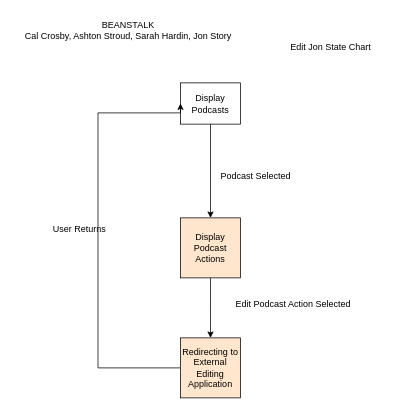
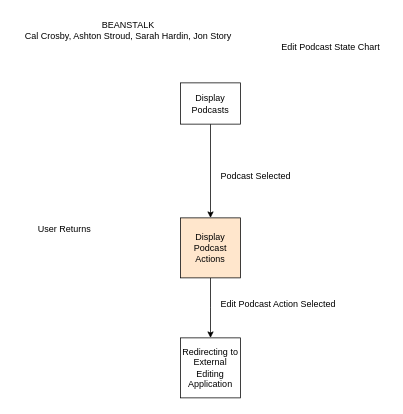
  <mxCell id="0" />
  <mxCell id="1" parent="0" />
  <mxCell id="2" style="edgeStyle=orthogonalEdgeStyle;rounded=0;orthogonalLoop=1;jettySize=auto;html=1;" parent="1" source="3" edge="1"><mxGeometry relative="1" as="geometry"><mxPoint x="280" y="290" as="targetPoint" /></mxGeometry></mxCell>
  <mxCell id="3" value="Display Podcasts" style="whiteSpace=wrap;html=1;aspect=fixed;" parent="1" vertex="1"><mxGeometry x="240" y="110" width="80" height="55" as="geometry" /></mxCell>
  <mxCell id="4" value="Podcast Selected" style="text;html=1;align=center;verticalAlign=middle;resizable=0;points=[];autosize=1;strokeColor=none;fillColor=none;" parent="1" vertex="1"><mxGeometry x="280" y="220" width="120" height="30" as="geometry" /></mxCell>
  <mxCell id="5" style="edgeStyle=orthogonalEdgeStyle;rounded=0;orthogonalLoop=1;jettySize=auto;html=1;" parent="1" source="6" edge="1"><mxGeometry relative="1" as="geometry"><mxPoint x="280" y="450" as="targetPoint" /></mxGeometry></mxCell>
  <mxCell id="6" value="Display Podcast Actions" style="whiteSpace=wrap;html=1;aspect=fixed;fillColor=#ffe6cc;" parent="1" vertex="1"><mxGeometry x="240" y="290" width="80" height="80" as="geometry" /></mxCell>
- <mxCell id="7" value="Edit Podcast Action Selected" style="text;html=1;align=center;verticalAlign=middle;resizable=0;points=[];autosize=1;strokeColor=none;fillColor=none;" parent="1" vertex="1"><mxGeometry x="300" y="390" width="180" height="30" as="geometry" /></mxCell>
- <mxCell id="8" style="edgeStyle=orthogonalEdgeStyle;rounded=0;orthogonalLoop=1;jettySize=auto;html=1;entryX=0;entryY=0.5;entryDx=0;entryDy=0;" parent="1" source="9" target="3" edge="1"><mxGeometry relative="1" as="geometry"><mxPoint x="130" y="130" as="targetPoint" /><Array as="points"><mxPoint x="130" y="490" /><mxPoint x="130" y="150" /></Array></mxGeometry></mxCell>
- <mxCell id="9" value="Redirecting to External Editing Application" style="whiteSpace=wrap;html=1;aspect=fixed;fillColor=#ffe6cc;" parent="1" vertex="1"><mxGeometry x="240" y="450" width="80" height="80" as="geometry" /></mxCell>
- <mxCell id="10" value="Edit Jon State Chart" style="text;html=1;align=center;verticalAlign=middle;resizable=0;points=[];autosize=1;strokeColor=none;fillColor=none;" parent="1" vertex="1"><mxGeometry x="365" y="48" width="150" height="30" as="geometry" /></mxCell>
- <mxCell id="11" value="User Returns" style="text;html=1;align=center;verticalAlign=middle;resizable=0;points=[];autosize=1;strokeColor=none;fillColor=none;" parent="1" vertex="1"><mxGeometry x="60" y="290" width="90" height="30" as="geometry" /></mxCell>
+ <mxCell id="7" value="Edit Podcast Action Selected" style="text;html=1;align=center;verticalAlign=middle;resizable=0;points=[];autosize=1;strokeColor=none;fillColor=none;" parent="1" vertex="1"><mxGeometry x="280" y="390" width="180" height="30" as="geometry" /></mxCell>
+ <mxCell id="9" value="Redirecting to External Editing Application" style="whiteSpace=wrap;html=1;aspect=fixed;" parent="1" vertex="1"><mxGeometry x="240" y="450" width="80" height="80" as="geometry" /></mxCell>
+ <mxCell id="10" value="Edit Podcast State Chart" style="text;html=1;align=center;verticalAlign=middle;resizable=0;points=[];autosize=1;strokeColor=none;fillColor=none;" parent="1" vertex="1"><mxGeometry x="365" y="48" width="150" height="30" as="geometry" /></mxCell>
+ <mxCell id="11" value="User Returns" style="text;html=1;align=center;verticalAlign=middle;resizable=0;points=[];autosize=1;strokeColor=none;fillColor=none;" parent="1" vertex="1"><mxGeometry x="40" y="290" width="90" height="30" as="geometry" /></mxCell>
  <mxCell id="12" value="BEANSTALK&lt;br&gt;Cal Crosby, Ashton Stroud, Sarah Hardin, Jon Story" style="text;html=1;align=center;verticalAlign=middle;resizable=0;points=[];autosize=1;strokeColor=none;fillColor=none;" vertex="1" parent="1"><mxGeometry x="20" y="20" width="300" height="40" as="geometry" /></mxCell>
